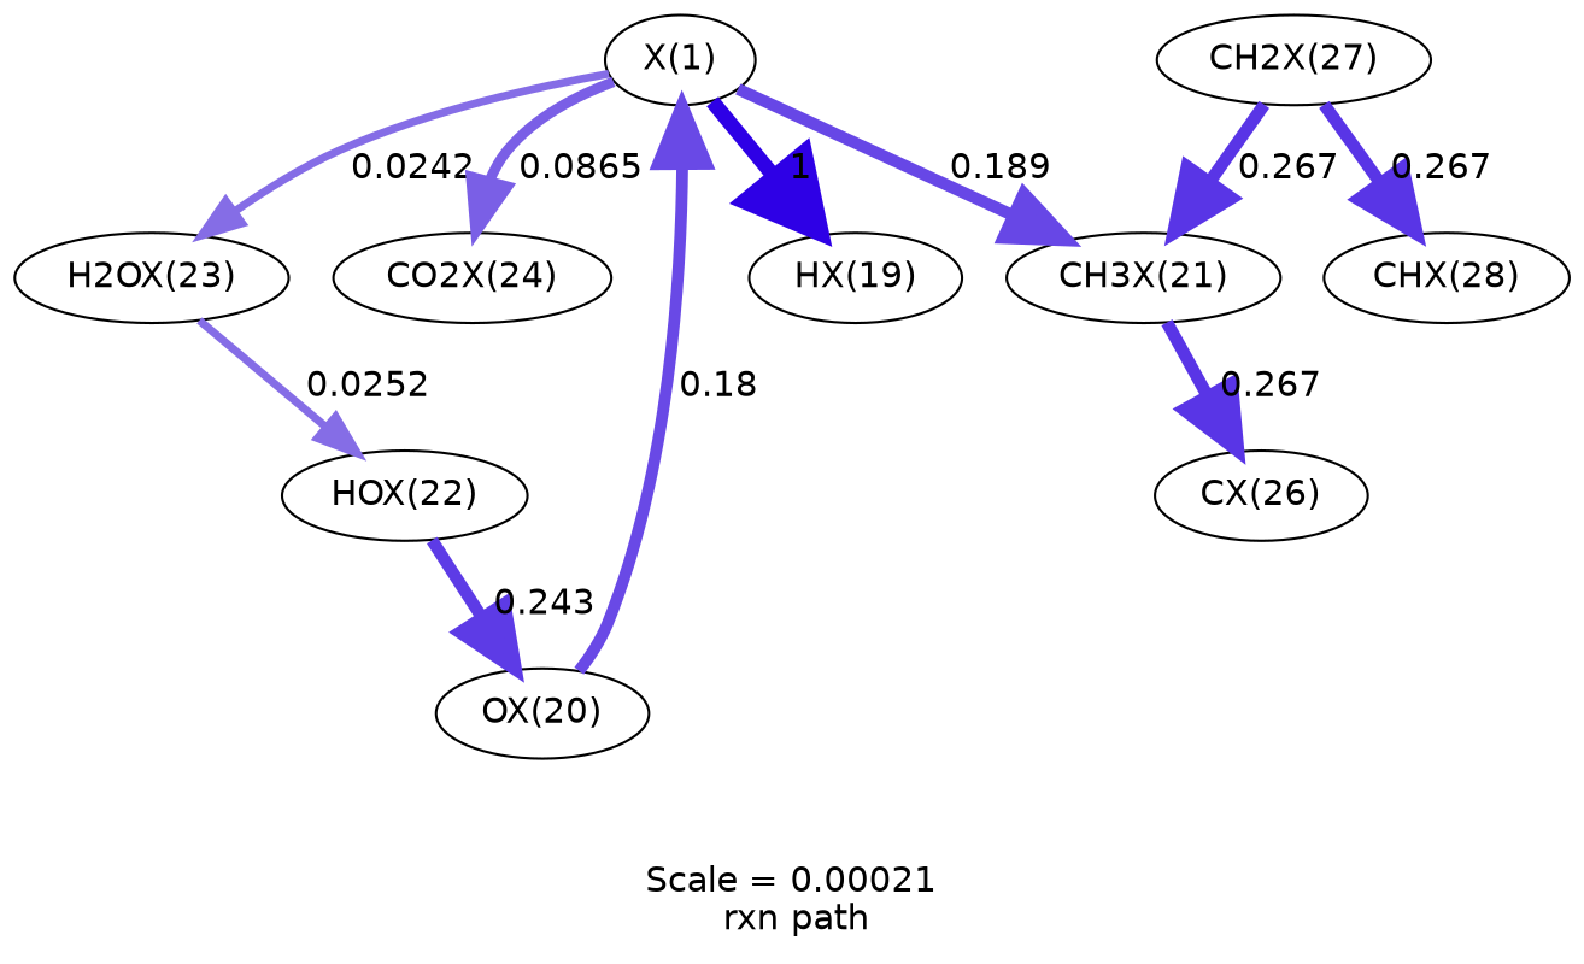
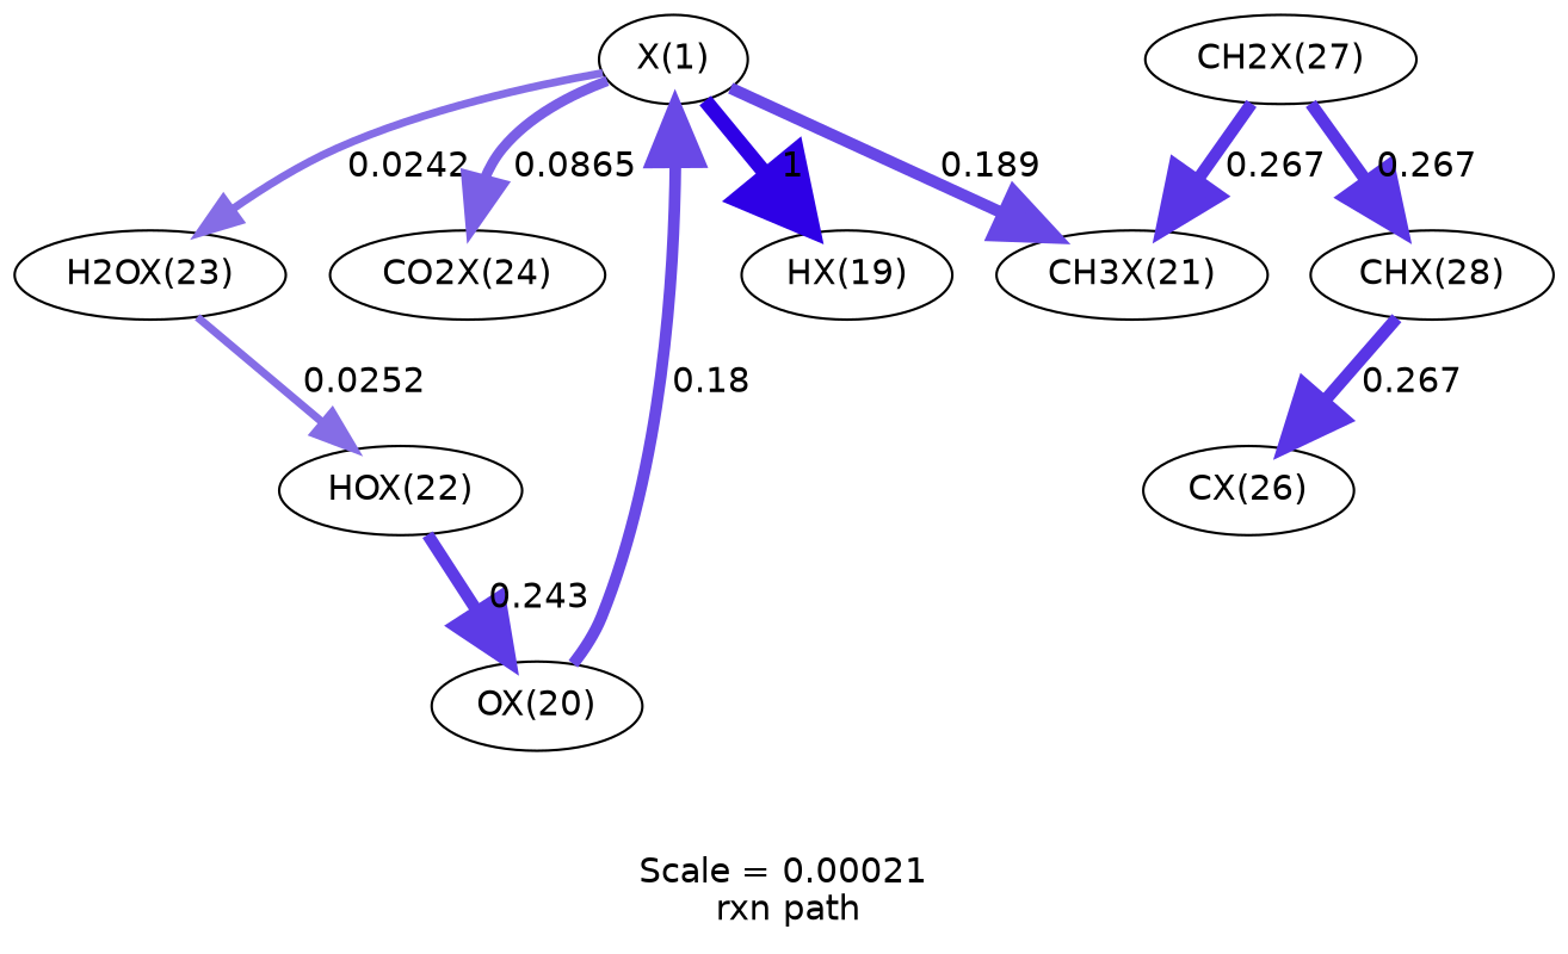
  digraph {
    fontname=Helvetica
    label="Scale = 0.00021\l rxn path"
    node [fontname=Helvetica]
    edge [arrowsize=2.5 color="0.7, 0.767, 0.9" fontname=Helvetica penwidth=5]
    n1 [label="X(1)"]
    n2 [label="HX(19)"]
    n3 [label="CH3X(21)"]
    n4 [label="H2OX(23)"]
    n5 [label="CO2X(24)"]
    n6 [label="HOX(22)"]
    n7 [label="OX(20)"]
    n8 [label="CH2X(27)"]
    n9 [label="CHX(28)"]
    n10 [label="CX(26)"]
    n1 -> n2 [arrowsize=3 color="0.7, 1.5, 0.9" label=" 1" penwidth=6]
    n1 -> n3 [arrowsize=2.37 color="0.7, 0.689, 0.9" label=" 0.189" penwidth=4.74]
    n1 -> n4 [arrowsize=1.59 color="0.7, 0.524, 0.9" label=" 0.0242" penwidth=3.19]
    n1 -> n5 [arrowsize=2.08 color="0.7, 0.587, 0.9" label=" 0.0865" penwidth=4.15]
    n4 -> n6 [arrowsize=1.61 color="0.7, 0.525, 0.9" label=" 0.0252" penwidth=3.22]
    n6 -> n7 [arrowsize=2.47 color="0.7, 0.743, 0.9" label=" 0.243" penwidth=4.93]
    n7 -> n1 [arrowsize=2.35 color="0.7, 0.68, 0.9" label=" 0.18" penwidth=4.71]
    n8 -> n3 [label=" 0.267"]
    n8 -> n9 [label=" 0.267"]
-   n3 -> n10 [label=" 0.267"]
+   n9 -> n10 [label=" 0.267"]
  }
